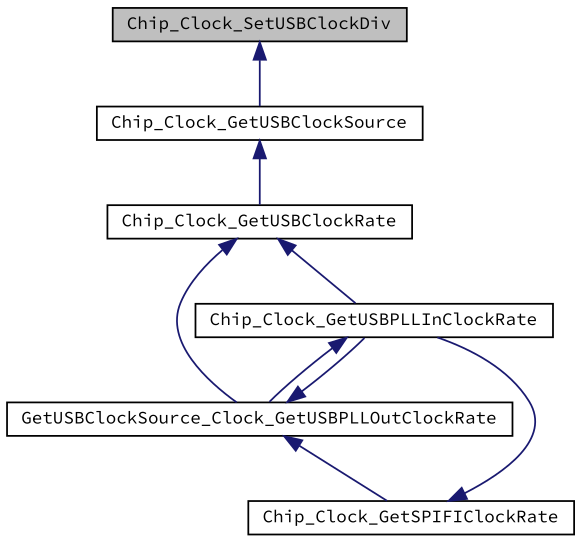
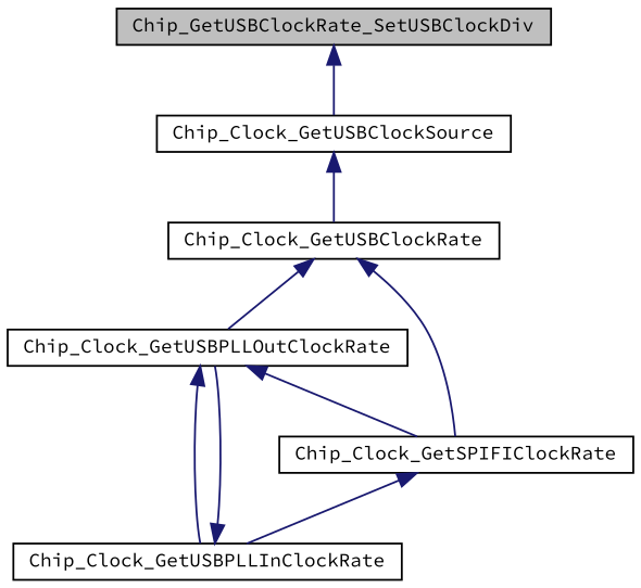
  digraph {
    fontname="Source Code Pro"
    rankdir=TB
    node [color=black fillcolor=white fontname="Source Code Pro" fontsize=10 shape=record style=filled]
    edge [color=midnightblue dir=back fontname="Source Code Pro" fontsize=10 labelfontname=FreeSans labelfontsize=10 style=solid]
-   n1 [fillcolor=grey75 fontcolor=black height=0.2 label=Chip_Clock_SetUSBClockDiv width=0.4]
+   n1 [fillcolor=grey75 fontcolor=black height=0.2 label=Chip_GetUSBClockRate_SetUSBClockDiv width=0.4]
    n2 [height=0.2 label=Chip_Clock_GetUSBClockSource width=0.4]
    n3 [height=0.2 label=Chip_Clock_GetUSBClockRate width=0.4]
    n4 [height=0.2 label=Chip_Clock_GetUSBPLLInClockRate width=0.4]
-   n5 [height=0.2 label=GetUSBClockSource_Clock_GetUSBPLLOutClockRate width=0.4]
+   n5 [height=0.2 label=Chip_Clock_GetUSBPLLOutClockRate width=0.4]
    n6 [height=0.2 label=Chip_Clock_GetSPIFIClockRate width=0.4]
    n1 -> n2
    n2 -> n3
-   n3 -> n4
+   n3 -> n6
    n3 -> n5
    n4 -> n5
    n5 -> n4
    n5 -> n6
    n6 -> n4
  }
